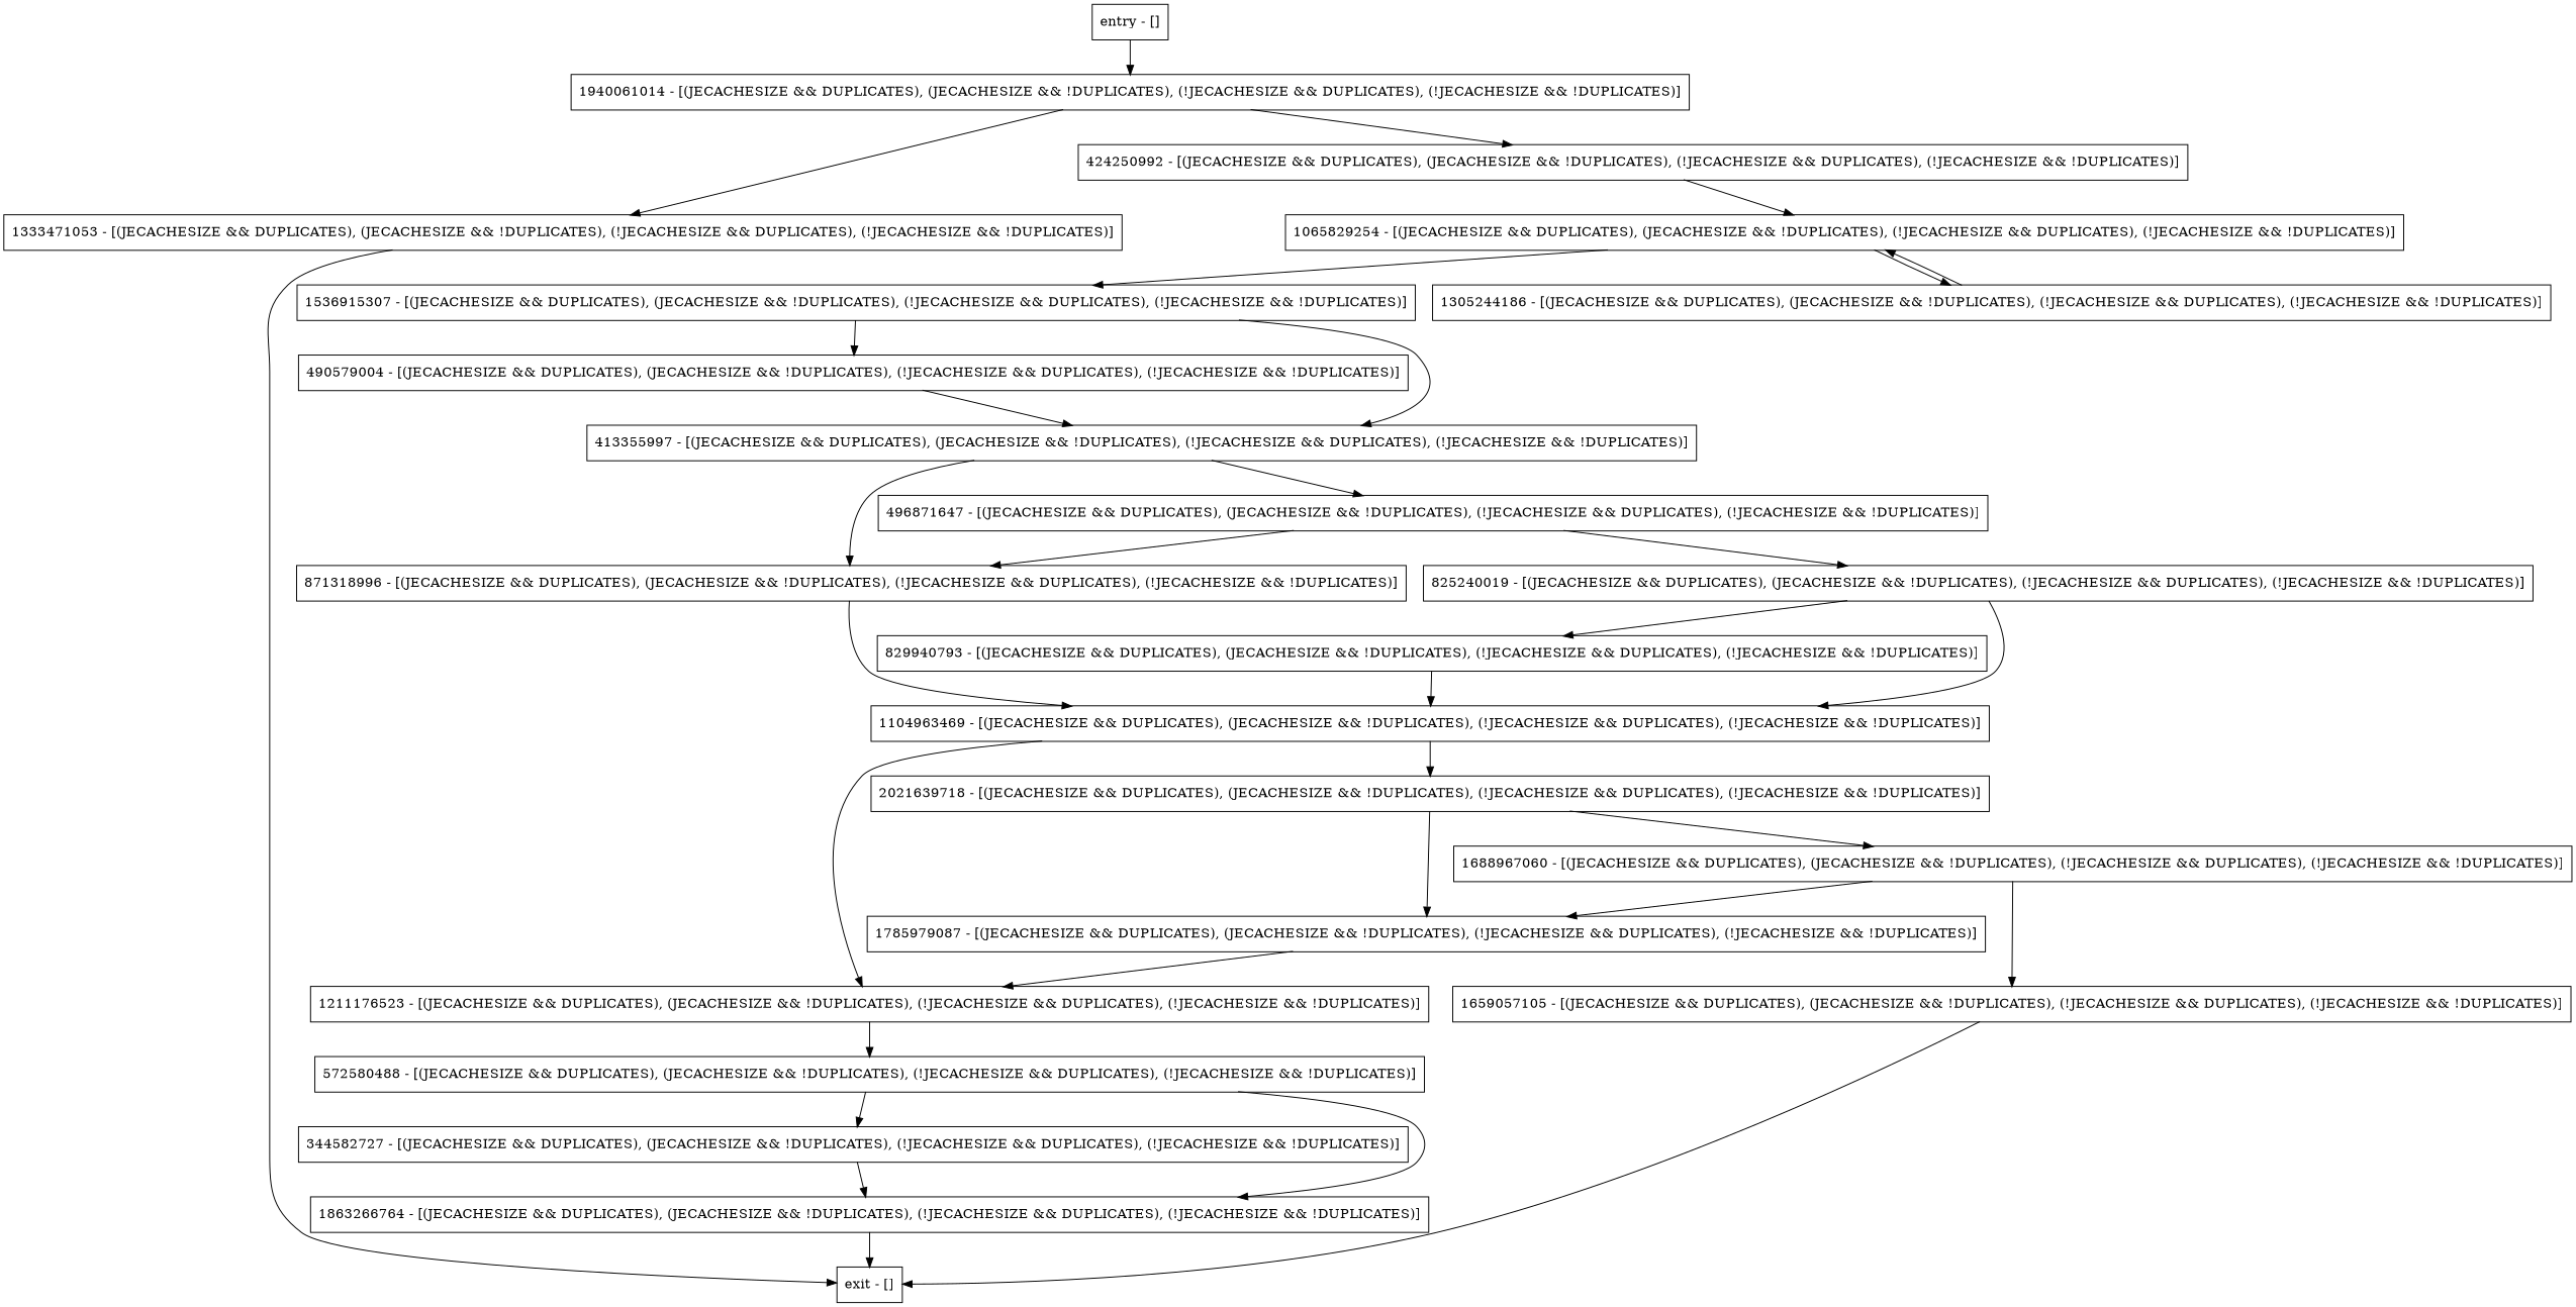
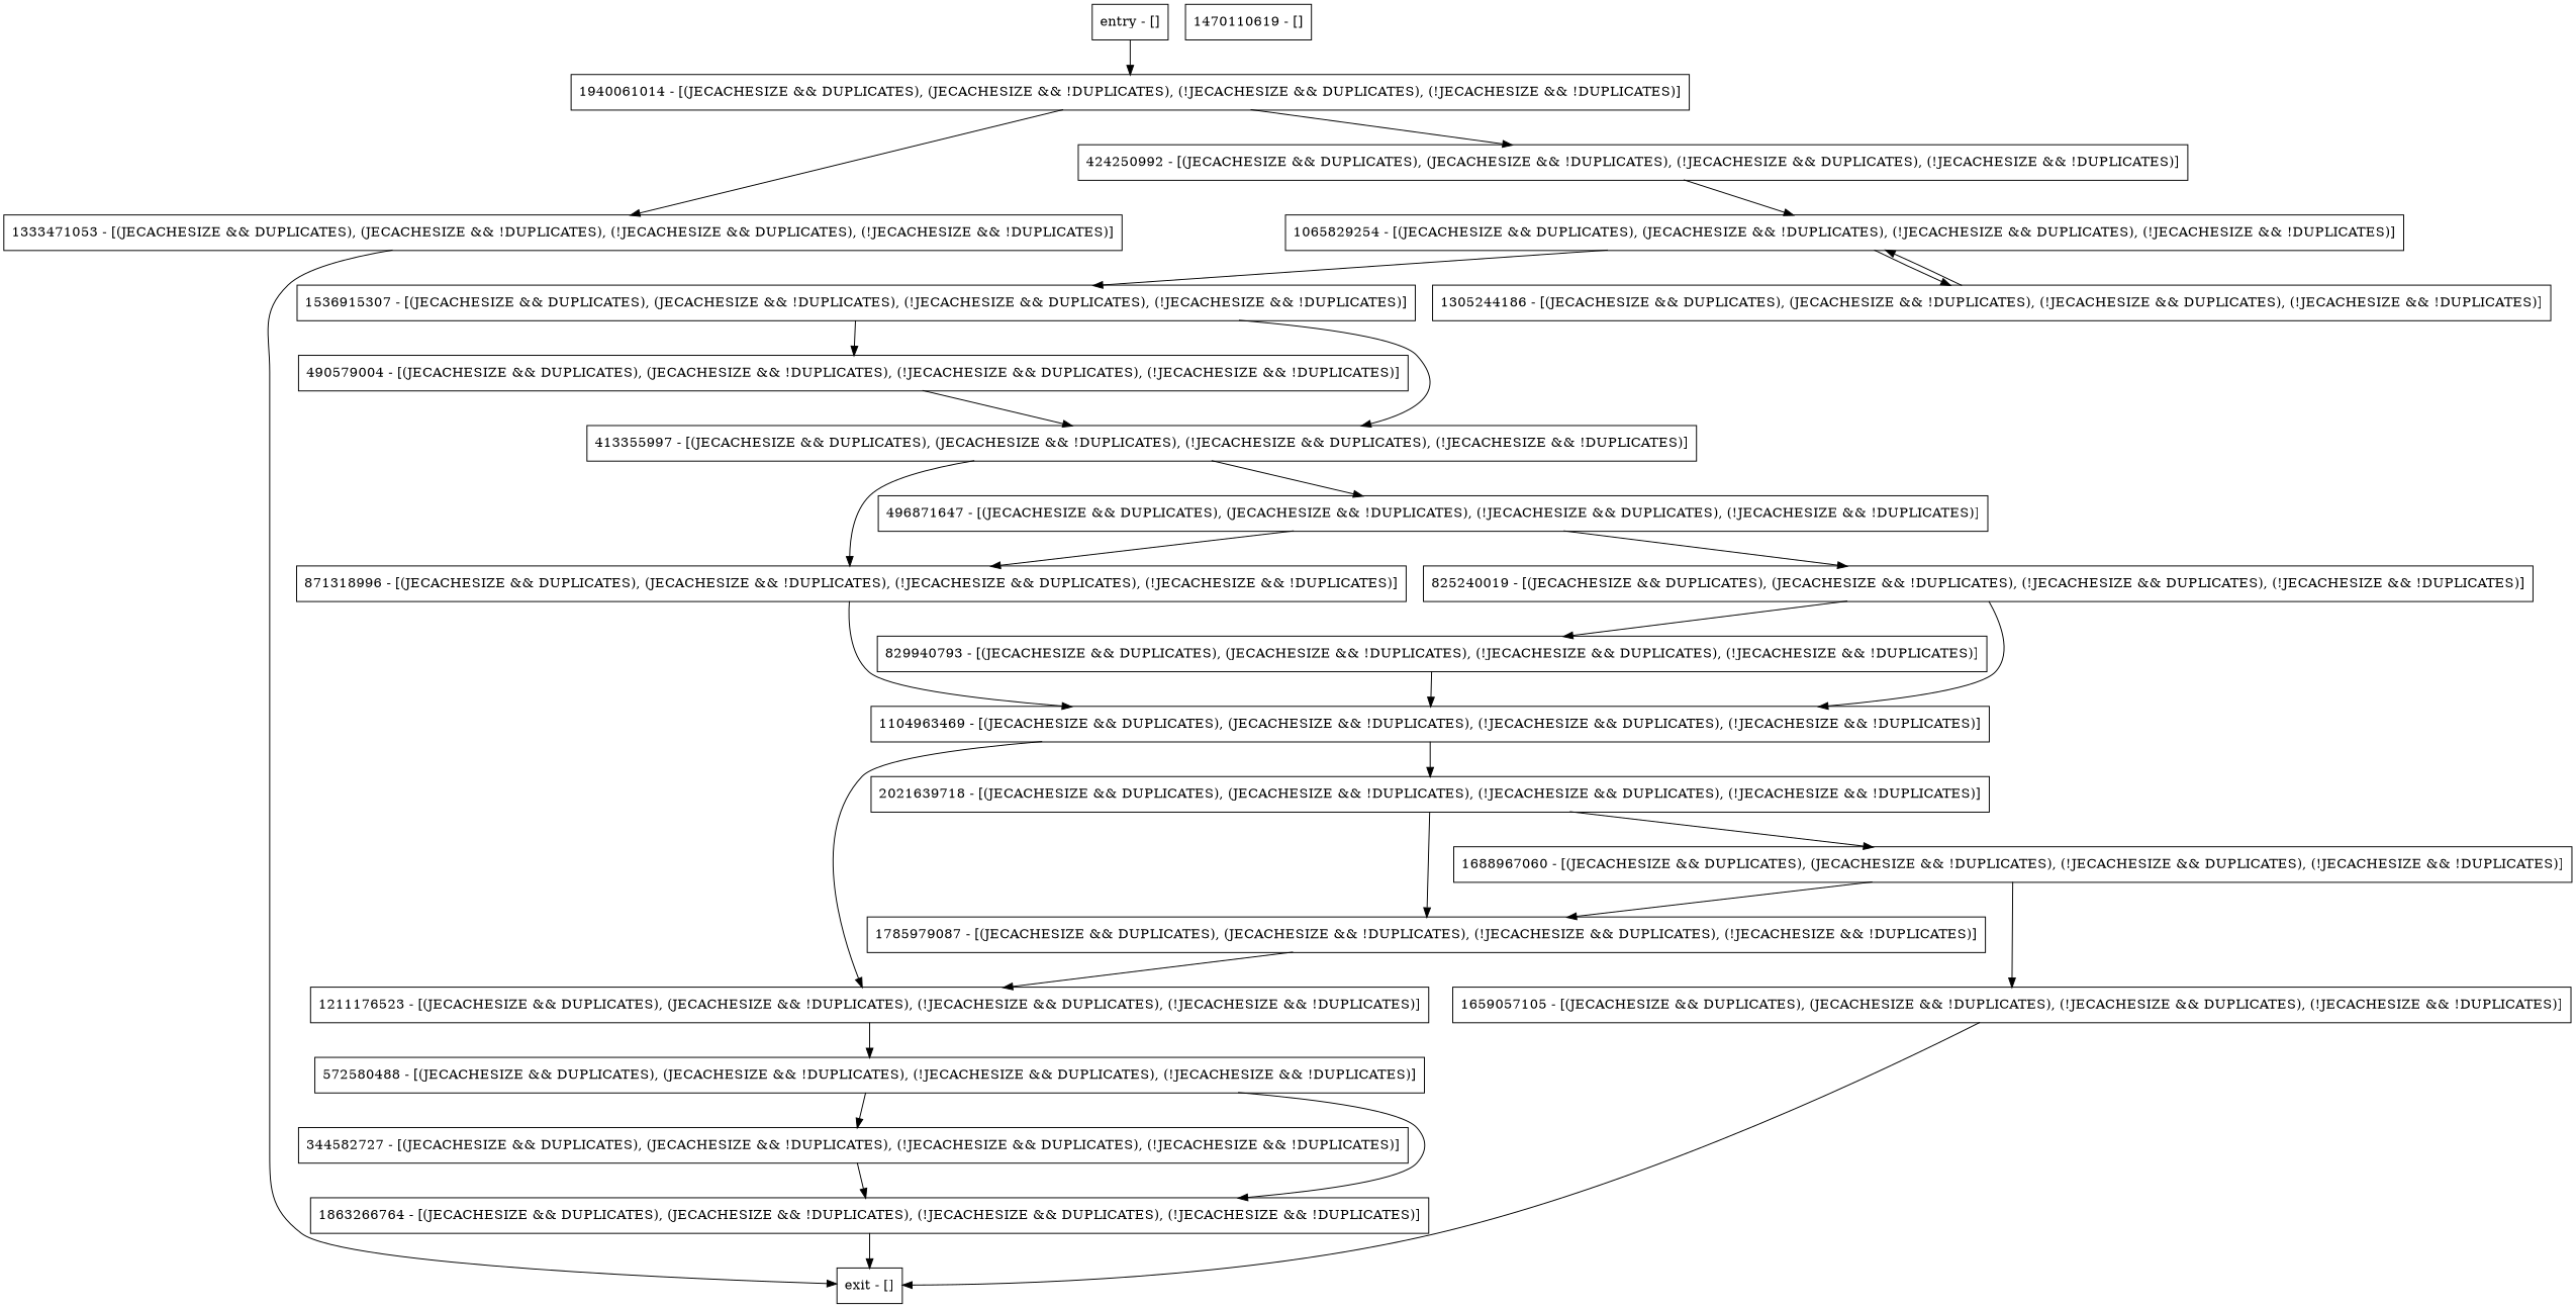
  digraph {
    node [shape=record]
    n1 [label="1940061014 - [(JECACHESIZE && DUPLICATES), (JECACHESIZE && !DUPLICATES), (!JECACHESIZE && DUPLICATES), (!JECACHESIZE && !DUPLICATES)]"]
    n2 [label="1333471053 - [(JECACHESIZE && DUPLICATES), (JECACHESIZE && !DUPLICATES), (!JECACHESIZE && DUPLICATES), (!JECACHESIZE && !DUPLICATES)]"]
    n3 [label="424250992 - [(JECACHESIZE && DUPLICATES), (JECACHESIZE && !DUPLICATES), (!JECACHESIZE && DUPLICATES), (!JECACHESIZE && !DUPLICATES)]"]
    n4 [label="1785979087 - [(JECACHESIZE && DUPLICATES), (JECACHESIZE && !DUPLICATES), (!JECACHESIZE && DUPLICATES), (!JECACHESIZE && !DUPLICATES)]"]
    n5 [label="1211176523 - [(JECACHESIZE && DUPLICATES), (JECACHESIZE && !DUPLICATES), (!JECACHESIZE && DUPLICATES), (!JECACHESIZE && !DUPLICATES)]"]
    n6 [label="exit - []"]
    n7 [label="825240019 - [(JECACHESIZE && DUPLICATES), (JECACHESIZE && !DUPLICATES), (!JECACHESIZE && DUPLICATES), (!JECACHESIZE && !DUPLICATES)]"]
    n8 [label="829940793 - [(JECACHESIZE && DUPLICATES), (JECACHESIZE && !DUPLICATES), (!JECACHESIZE && DUPLICATES), (!JECACHESIZE && !DUPLICATES)]"]
    n9 [label="1104963469 - [(JECACHESIZE && DUPLICATES), (JECACHESIZE && !DUPLICATES), (!JECACHESIZE && DUPLICATES), (!JECACHESIZE && !DUPLICATES)]"]
    n10 [label="490579004 - [(JECACHESIZE && DUPLICATES), (JECACHESIZE && !DUPLICATES), (!JECACHESIZE && DUPLICATES), (!JECACHESIZE && !DUPLICATES)]"]
    n11 [label="413355997 - [(JECACHESIZE && DUPLICATES), (JECACHESIZE && !DUPLICATES), (!JECACHESIZE && DUPLICATES), (!JECACHESIZE && !DUPLICATES)]"]
    n12 [label="871318996 - [(JECACHESIZE && DUPLICATES), (JECACHESIZE && !DUPLICATES), (!JECACHESIZE && DUPLICATES), (!JECACHESIZE && !DUPLICATES)]"]
    n13 [label="496871647 - [(JECACHESIZE && DUPLICATES), (JECACHESIZE && !DUPLICATES), (!JECACHESIZE && DUPLICATES), (!JECACHESIZE && !DUPLICATES)]"]
    n14 [label="2021639718 - [(JECACHESIZE && DUPLICATES), (JECACHESIZE && !DUPLICATES), (!JECACHESIZE && DUPLICATES), (!JECACHESIZE && !DUPLICATES)]"]
    n15 [label="344582727 - [(JECACHESIZE && DUPLICATES), (JECACHESIZE && !DUPLICATES), (!JECACHESIZE && DUPLICATES), (!JECACHESIZE && !DUPLICATES)]"]
    n16 [label="1863266764 - [(JECACHESIZE && DUPLICATES), (JECACHESIZE && !DUPLICATES), (!JECACHESIZE && DUPLICATES), (!JECACHESIZE && !DUPLICATES)]"]
    n17 [label="1659057105 - [(JECACHESIZE && DUPLICATES), (JECACHESIZE && !DUPLICATES), (!JECACHESIZE && DUPLICATES), (!JECACHESIZE && !DUPLICATES)]"]
    n18 [label="1065829254 - [(JECACHESIZE && DUPLICATES), (JECACHESIZE && !DUPLICATES), (!JECACHESIZE && DUPLICATES), (!JECACHESIZE && !DUPLICATES)]"]
    n19 [label="1688967060 - [(JECACHESIZE && DUPLICATES), (JECACHESIZE && !DUPLICATES), (!JECACHESIZE && DUPLICATES), (!JECACHESIZE && !DUPLICATES)]"]
    n20 [label="1536915307 - [(JECACHESIZE && DUPLICATES), (JECACHESIZE && !DUPLICATES), (!JECACHESIZE && DUPLICATES), (!JECACHESIZE && !DUPLICATES)]"]
    n21 [label="1305244186 - [(JECACHESIZE && DUPLICATES), (JECACHESIZE && !DUPLICATES), (!JECACHESIZE && DUPLICATES), (!JECACHESIZE && !DUPLICATES)]"]
    n22 [label="572580488 - [(JECACHESIZE && DUPLICATES), (JECACHESIZE && !DUPLICATES), (!JECACHESIZE && DUPLICATES), (!JECACHESIZE && !DUPLICATES)]"]
+   n23 [label="1470110619 - []"]
    n24 [label="entry - []"]
    n1 -> n2
    n1 -> n3
    n2 -> n6
    n3 -> n18
    n4 -> n5
    n5 -> n22
    n7 -> n8
    n7 -> n9
    n8 -> n9
    n9 -> n5
    n9 -> n14
    n10 -> n11
    n11 -> n12
    n11 -> n13
    n12 -> n9
    n13 -> n7
    n13 -> n12
    n14 -> n4
    n14 -> n19
    n15 -> n16
    n16 -> n6
    n17 -> n6
    n18 -> n20
    n18 -> n21
    n19 -> n4
    n19 -> n17
    n20 -> n10
    n20 -> n11
    n21 -> n18
    n22 -> n15
    n22 -> n16
    n24 -> n1
  }
